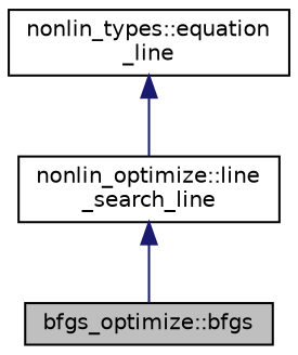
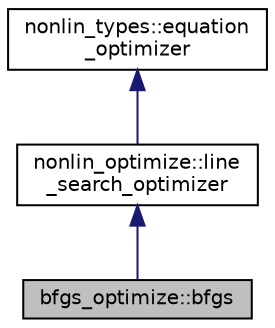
  digraph {
    node [color=black fillcolor=white fontname=Helvetica fontsize=10 shape=record style=filled]
    edge [color=midnightblue dir=back fontname=Helvetica fontsize=10 labelfontname=Helvetica labelfontsize=10 style=solid]
    n1 [fillcolor=grey75 fontcolor=black height=0.2 label="bfgs_optimize::bfgs" width=0.4]
-   n2 [height=0.2 label="nonlin_optimize::line\l_search_line" width=0.4]
-   n3 [height=0.2 label="nonlin_types::equation\l_line" width=0.4]
+   n2 [height=0.2 label="nonlin_optimize::line\l_search_optimizer" width=0.4]
+   n3 [height=0.2 label="nonlin_types::equation\l_optimizer" width=0.4]
    n2 -> n1
    n3 -> n2
  }
